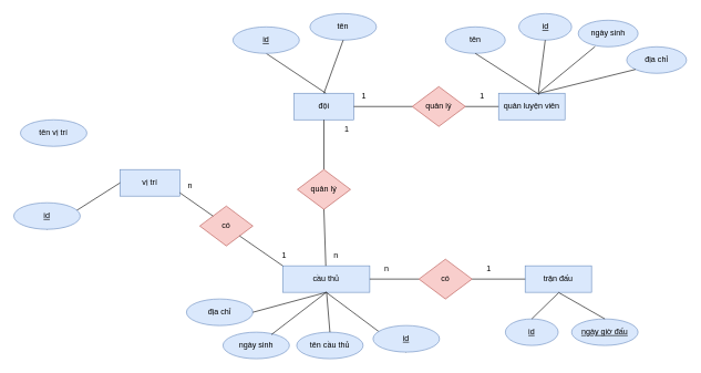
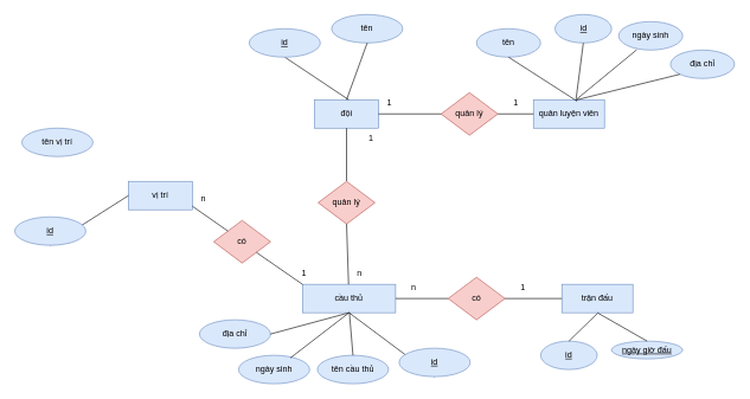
  <mxCell id="0" />
  <mxCell id="1" parent="0" />
  <mxCell id="2" value="tên" style="ellipse;whiteSpace=wrap;html=1;align=center;fillColor=#dae8fc;strokeColor=#6c8ebf;" vertex="1" parent="1"><mxGeometry x="466" y="20" width="100" height="40" as="geometry" /></mxCell>
  <mxCell id="3" value="đội" style="whiteSpace=wrap;html=1;align=center;fillColor=#dae8fc;strokeColor=#6c8ebf;" vertex="1" parent="1"><mxGeometry x="442" y="140" width="90" height="40" as="geometry" /></mxCell>
  <mxCell id="4" value="id" style="ellipse;whiteSpace=wrap;html=1;align=center;fontStyle=4;fillColor=#dae8fc;strokeColor=#6c8ebf;" vertex="1" parent="1"><mxGeometry x="780.5" y="20" width="79.5" height="40" as="geometry" /></mxCell>
  <mxCell id="5" value="quản luyện viên" style="whiteSpace=wrap;html=1;align=center;fillColor=#dae8fc;strokeColor=#6c8ebf;" vertex="1" parent="1"><mxGeometry x="750" y="140" width="100" height="40" as="geometry" /></mxCell>
  <mxCell id="6" value="tên" style="ellipse;whiteSpace=wrap;html=1;align=center;fillColor=#dae8fc;strokeColor=#6c8ebf;" vertex="1" parent="1"><mxGeometry x="670" y="40" width="90" height="40" as="geometry" /></mxCell>
  <mxCell id="7" value="" style="endArrow=none;html=1;rounded=0;exitX=0.5;exitY=1;exitDx=0;exitDy=0;entryX=0.614;entryY=0.05;entryDx=0;entryDy=0;entryPerimeter=0;" edge="1" parent="1" source="6" target="5"><mxGeometry width="50" height="50" relative="1" as="geometry"><mxPoint x="790.5" y="250" as="sourcePoint" /><mxPoint x="780.5" y="200" as="targetPoint" /></mxGeometry></mxCell>
  <mxCell id="8" value="" style="endArrow=none;html=1;rounded=0;exitX=0.5;exitY=1;exitDx=0;exitDy=0;" edge="1" parent="1" source="10"><mxGeometry width="50" height="50" relative="1" as="geometry"><mxPoint x="487" y="70" as="sourcePoint" /><mxPoint x="490" y="140" as="targetPoint" /></mxGeometry></mxCell>
  <mxCell id="9" value="" style="endArrow=none;html=1;rounded=0;entryX=0.5;entryY=0;entryDx=0;entryDy=0;exitX=0.5;exitY=1;exitDx=0;exitDy=0;" edge="1" parent="1" source="2" target="3"><mxGeometry width="50" height="50" relative="1" as="geometry"><mxPoint x="531" y="80" as="sourcePoint" /><mxPoint x="542" y="150" as="targetPoint" /></mxGeometry></mxCell>
  <mxCell id="10" value="id" style="ellipse;whiteSpace=wrap;html=1;align=center;fontStyle=4;fillColor=#dae8fc;strokeColor=#6c8ebf;" vertex="1" parent="1"><mxGeometry x="350" y="40" width="100" height="40" as="geometry" /></mxCell>
  <mxCell id="11" value="" style="endArrow=none;html=1;rounded=0;exitX=0.5;exitY=1;exitDx=0;exitDy=0;" edge="1" parent="1" source="4"><mxGeometry width="50" height="50" relative="1" as="geometry"><mxPoint x="830" y="60" as="sourcePoint" /><mxPoint x="810" y="139" as="targetPoint" /></mxGeometry></mxCell>
  <mxCell id="12" value="quản lý" style="rhombus;whiteSpace=wrap;html=1;fillColor=#f8cecc;strokeColor=#b85450;" vertex="1" parent="1"><mxGeometry x="620" y="130" width="80" height="60" as="geometry" /></mxCell>
  <mxCell id="13" value="" style="endArrow=none;html=1;rounded=0;entryX=0;entryY=0.5;entryDx=0;entryDy=0;exitX=1;exitY=0.5;exitDx=0;exitDy=0;" edge="1" parent="1" source="3" target="12"><mxGeometry width="50" height="50" relative="1" as="geometry"><mxPoint x="541" y="160" as="sourcePoint" /><mxPoint x="571" y="160" as="targetPoint" /></mxGeometry></mxCell>
  <mxCell id="14" value="" style="endArrow=none;html=1;rounded=0;entryX=0;entryY=0.5;entryDx=0;entryDy=0;" edge="1" parent="1" target="5"><mxGeometry width="50" height="50" relative="1" as="geometry"><mxPoint x="700" y="160" as="sourcePoint" /><mxPoint x="630" y="170" as="targetPoint" /></mxGeometry></mxCell>
  <mxCell id="15" value="1" style="text;html=1;align=center;verticalAlign=middle;resizable=0;points=[];autosize=1;strokeColor=none;fillColor=none;" vertex="1" parent="1"><mxGeometry x="532" y="130" width="30" height="30" as="geometry" /></mxCell>
  <mxCell id="16" value="1" style="text;html=1;align=center;verticalAlign=middle;resizable=0;points=[];autosize=1;strokeColor=none;fillColor=none;" vertex="1" parent="1"><mxGeometry x="710" y="130" width="30" height="30" as="geometry" /></mxCell>
  <mxCell id="17" value="tên cầu thủ" style="ellipse;whiteSpace=wrap;html=1;align=center;fillColor=#dae8fc;strokeColor=#6c8ebf;" vertex="1" parent="1"><mxGeometry x="446" y="500" width="100" height="40" as="geometry" /></mxCell>
  <mxCell id="18" value="cầu thủ" style="whiteSpace=wrap;html=1;align=center;fillColor=#dae8fc;strokeColor=#6c8ebf;" vertex="1" parent="1"><mxGeometry x="425" y="400" width="131" height="40" as="geometry" /></mxCell>
  <mxCell id="19" value="id" style="ellipse;whiteSpace=wrap;html=1;align=center;fontStyle=4;fillColor=#dae8fc;strokeColor=#6c8ebf;" vertex="1" parent="1"><mxGeometry x="760.25" y="480" width="79.5" height="40" as="geometry" /></mxCell>
  <mxCell id="20" value="trận đấu" style="whiteSpace=wrap;html=1;align=center;fillColor=#dae8fc;strokeColor=#6c8ebf;" vertex="1" parent="1"><mxGeometry x="790" y="400" width="100" height="40" as="geometry" /></mxCell>
  <mxCell id="21" value="" style="endArrow=none;html=1;rounded=0;exitX=0.5;exitY=1;exitDx=0;exitDy=0;entryX=0.5;entryY=1;entryDx=0;entryDy=0;" edge="1" parent="1" source="23" target="18"><mxGeometry width="50" height="50" relative="1" as="geometry"><mxPoint x="521" y="330" as="sourcePoint" /><mxPoint x="475" y="440" as="targetPoint" /></mxGeometry></mxCell>
  <mxCell id="22" value="" style="endArrow=none;html=1;rounded=0;exitX=0.5;exitY=0;exitDx=0;exitDy=0;exitPerimeter=0;" edge="1" parent="1" source="17"><mxGeometry width="50" height="50" relative="1" as="geometry"><mxPoint x="612" y="368" as="sourcePoint" /><mxPoint x="491" y="440" as="targetPoint" /></mxGeometry></mxCell>
  <mxCell id="23" value="id" style="ellipse;whiteSpace=wrap;html=1;align=center;fontStyle=4;fillColor=#dae8fc;strokeColor=#6c8ebf;" vertex="1" parent="1"><mxGeometry x="561" y="490" width="100" height="40" as="geometry" /></mxCell>
  <mxCell id="24" value="" style="endArrow=none;html=1;rounded=0;exitX=0.5;exitY=0;exitDx=0;exitDy=0;" edge="1" parent="1" source="19"><mxGeometry width="50" height="50" relative="1" as="geometry"><mxPoint x="946" y="382" as="sourcePoint" /><mxPoint x="840" y="441" as="targetPoint" /></mxGeometry></mxCell>
  <mxCell id="25" value="có" style="rhombus;whiteSpace=wrap;html=1;fillColor=#f8cecc;strokeColor=#b85450;" vertex="1" parent="1"><mxGeometry x="630" y="390" width="80" height="60" as="geometry" /></mxCell>
  <mxCell id="26" value="" style="endArrow=none;html=1;rounded=0;entryX=0;entryY=0.5;entryDx=0;entryDy=0;exitX=1;exitY=0.5;exitDx=0;exitDy=0;" edge="1" parent="1" source="18" target="25"><mxGeometry width="50" height="50" relative="1" as="geometry"><mxPoint x="575" y="420" as="sourcePoint" /><mxPoint x="486" y="430" as="targetPoint" /></mxGeometry></mxCell>
  <mxCell id="27" value="" style="endArrow=none;html=1;rounded=0;entryX=0;entryY=0.5;entryDx=0;entryDy=0;" edge="1" parent="1" target="20"><mxGeometry width="50" height="50" relative="1" as="geometry"><mxPoint x="710" y="420" as="sourcePoint" /><mxPoint x="640" y="430" as="targetPoint" /></mxGeometry></mxCell>
  <mxCell id="28" value="n" style="text;html=1;align=center;verticalAlign=middle;resizable=0;points=[];autosize=1;strokeColor=none;fillColor=none;" vertex="1" parent="1"><mxGeometry x="566" y="390" width="30" height="30" as="geometry" /></mxCell>
  <mxCell id="29" value="1" style="text;html=1;align=center;verticalAlign=middle;resizable=0;points=[];autosize=1;strokeColor=none;fillColor=none;" vertex="1" parent="1"><mxGeometry x="720" y="390" width="30" height="30" as="geometry" /></mxCell>
  <mxCell id="30" value="tên vị trí" style="ellipse;whiteSpace=wrap;html=1;align=center;fillColor=#dae8fc;strokeColor=#6c8ebf;" vertex="1" parent="1"><mxGeometry x="30" y="180" width="100" height="40" as="geometry" /></mxCell>
  <mxCell id="31" value="vị trí" style="whiteSpace=wrap;html=1;align=center;fillColor=#dae8fc;strokeColor=#6c8ebf;" vertex="1" parent="1"><mxGeometry x="180" y="255" width="90" height="40" as="geometry" /></mxCell>
  <mxCell id="32" value="" style="endArrow=none;html=1;rounded=0;exitX=0.5;exitY=1;exitDx=0;exitDy=0;entryX=0;entryY=0.5;entryDx=0;entryDy=0;" edge="1" parent="1" source="33" target="31"><mxGeometry width="50" height="50" relative="1" as="geometry"><mxPoint x="196" y="190" as="sourcePoint" /><mxPoint x="150" y="300" as="targetPoint" /></mxGeometry></mxCell>
  <mxCell id="33" value="id" style="ellipse;whiteSpace=wrap;html=1;align=center;fontStyle=4;fillColor=#dae8fc;strokeColor=#6c8ebf;" vertex="1" parent="1"><mxGeometry x="20" y="305" width="100" height="40" as="geometry" /></mxCell>
  <mxCell id="34" value="" style="endArrow=none;html=1;rounded=0;exitX=0.5;exitY=0;exitDx=0;exitDy=0;entryX=0.5;entryY=1;entryDx=0;entryDy=0;" edge="1" parent="1" source="35" target="3"><mxGeometry width="50" height="50" relative="1" as="geometry"><mxPoint x="550" y="270" as="sourcePoint" /><mxPoint x="487" y="190" as="targetPoint" /></mxGeometry></mxCell>
  <mxCell id="35" value="quản lý" style="rhombus;whiteSpace=wrap;html=1;fillColor=#f8cecc;strokeColor=#b85450;" vertex="1" parent="1"><mxGeometry x="447" y="255" width="80" height="60" as="geometry" /></mxCell>
  <mxCell id="36" value="" style="endArrow=none;html=1;rounded=0;exitX=0.5;exitY=1;exitDx=0;exitDy=0;" edge="1" parent="1" source="35" target="18"><mxGeometry width="50" height="50" relative="1" as="geometry"><mxPoint x="560" y="265" as="sourcePoint" /><mxPoint x="557" y="191" as="targetPoint" /></mxGeometry></mxCell>
  <mxCell id="37" value="n" style="text;html=1;align=center;verticalAlign=middle;resizable=0;points=[];autosize=1;strokeColor=none;fillColor=none;" vertex="1" parent="1"><mxGeometry x="490" y="370" width="30" height="30" as="geometry" /></mxCell>
  <mxCell id="38" value="1" style="text;html=1;align=center;verticalAlign=middle;resizable=0;points=[];autosize=1;strokeColor=none;fillColor=none;" vertex="1" parent="1"><mxGeometry x="506" y="180" width="30" height="30" as="geometry" /></mxCell>
  <mxCell id="39" value="có" style="rhombus;whiteSpace=wrap;html=1;fillColor=#f8cecc;strokeColor=#b85450;" vertex="1" parent="1"><mxGeometry x="300" y="310" width="80" height="60" as="geometry" /></mxCell>
  <mxCell id="40" value="" style="endArrow=none;html=1;rounded=0;exitX=1;exitY=1;exitDx=0;exitDy=0;entryX=0;entryY=0;entryDx=0;entryDy=0;" edge="1" parent="1" source="39" target="18"><mxGeometry width="50" height="50" relative="1" as="geometry"><mxPoint x="546" y="325" as="sourcePoint" /><mxPoint x="546" y="410" as="targetPoint" /></mxGeometry></mxCell>
  <mxCell id="41" value="" style="endArrow=none;html=1;rounded=0;exitX=0;exitY=0;exitDx=0;exitDy=0;" edge="1" parent="1" source="39"><mxGeometry width="50" height="50" relative="1" as="geometry"><mxPoint x="370" y="365" as="sourcePoint" /><mxPoint x="270" y="290" as="targetPoint" /></mxGeometry></mxCell>
  <mxCell id="42" value="1" style="text;html=1;align=center;verticalAlign=middle;resizable=0;points=[];autosize=1;strokeColor=none;fillColor=none;" vertex="1" parent="1"><mxGeometry x="412" y="370" width="30" height="30" as="geometry" /></mxCell>
  <mxCell id="43" value="n" style="text;html=1;align=center;verticalAlign=middle;resizable=0;points=[];autosize=1;strokeColor=none;fillColor=none;" vertex="1" parent="1"><mxGeometry x="270" y="265" width="30" height="30" as="geometry" /></mxCell>
- <mxCell id="44" value="ngày giờ đấu" style="ellipse;whiteSpace=wrap;html=1;align=center;fontStyle=4;fillColor=#dae8fc;strokeColor=#6c8ebf;" vertex="1" parent="1"><mxGeometry x="860" y="480" width="100" height="40" as="geometry" /></mxCell>
+ <mxCell id="44" value="ngày giờ đấu" style="ellipse;whiteSpace=wrap;html=1;align=center;fontStyle=4;fillColor=#dae8fc;strokeColor=#6c8ebf;" vertex="1" parent="1"><mxGeometry x="860" y="480" width="100" height="25" as="geometry" /></mxCell>
  <mxCell id="45" value="" style="endArrow=none;html=1;rounded=0;exitX=0.5;exitY=0;exitDx=0;exitDy=0;entryX=0.5;entryY=1;entryDx=0;entryDy=0;" edge="1" parent="1" source="44" target="20"><mxGeometry width="50" height="50" relative="1" as="geometry"><mxPoint x="822" y="493" as="sourcePoint" /><mxPoint x="850" y="451" as="targetPoint" /></mxGeometry></mxCell>
  <mxCell id="46" value="ngày sinh" style="ellipse;whiteSpace=wrap;html=1;align=center;fillColor=#dae8fc;strokeColor=#6c8ebf;" vertex="1" parent="1"><mxGeometry x="870" y="30" width="90" height="40" as="geometry" /></mxCell>
  <mxCell id="47" value="địa chỉ" style="ellipse;whiteSpace=wrap;html=1;align=center;fillColor=#dae8fc;strokeColor=#6c8ebf;" vertex="1" parent="1"><mxGeometry x="943" y="70" width="90" height="40" as="geometry" /></mxCell>
  <mxCell id="48" value="" style="endArrow=none;html=1;rounded=0;exitX=0.282;exitY=0.99;exitDx=0;exitDy=0;exitPerimeter=0;" edge="1" parent="1" source="46"><mxGeometry width="50" height="50" relative="1" as="geometry"><mxPoint x="830" y="70" as="sourcePoint" /><mxPoint x="810" y="140" as="targetPoint" /></mxGeometry></mxCell>
  <mxCell id="49" value="" style="endArrow=none;html=1;rounded=0;exitX=0;exitY=1;exitDx=0;exitDy=0;entryX=0.598;entryY=0.01;entryDx=0;entryDy=0;entryPerimeter=0;" edge="1" parent="1" source="47" target="5"><mxGeometry width="50" height="50" relative="1" as="geometry"><mxPoint x="901" y="90" as="sourcePoint" /><mxPoint x="860" y="150" as="targetPoint" /></mxGeometry></mxCell>
  <mxCell id="50" value="ngày sinh" style="ellipse;whiteSpace=wrap;html=1;align=center;fillColor=#dae8fc;strokeColor=#6c8ebf;" vertex="1" parent="1"><mxGeometry x="335" y="500" width="100" height="40" as="geometry" /></mxCell>
  <mxCell id="51" value="địa chỉ" style="ellipse;whiteSpace=wrap;html=1;align=center;fillColor=#dae8fc;strokeColor=#6c8ebf;" vertex="1" parent="1"><mxGeometry x="280" y="450" width="100" height="40" as="geometry" /></mxCell>
  <mxCell id="52" value="" style="endArrow=none;html=1;rounded=0;exitX=0.73;exitY=0.09;exitDx=0;exitDy=0;exitPerimeter=0;entryX=0.5;entryY=1;entryDx=0;entryDy=0;" edge="1" parent="1" source="50" target="18"><mxGeometry width="50" height="50" relative="1" as="geometry"><mxPoint x="506" y="510" as="sourcePoint" /><mxPoint x="495" y="440" as="targetPoint" /></mxGeometry></mxCell>
  <mxCell id="53" value="" style="endArrow=none;html=1;rounded=0;exitX=1;exitY=0.5;exitDx=0;exitDy=0;entryX=0.5;entryY=1;entryDx=0;entryDy=0;" edge="1" parent="1" source="51" target="18"><mxGeometry width="50" height="50" relative="1" as="geometry"><mxPoint x="418" y="514" as="sourcePoint" /><mxPoint x="455" y="450" as="targetPoint" /></mxGeometry></mxCell>
